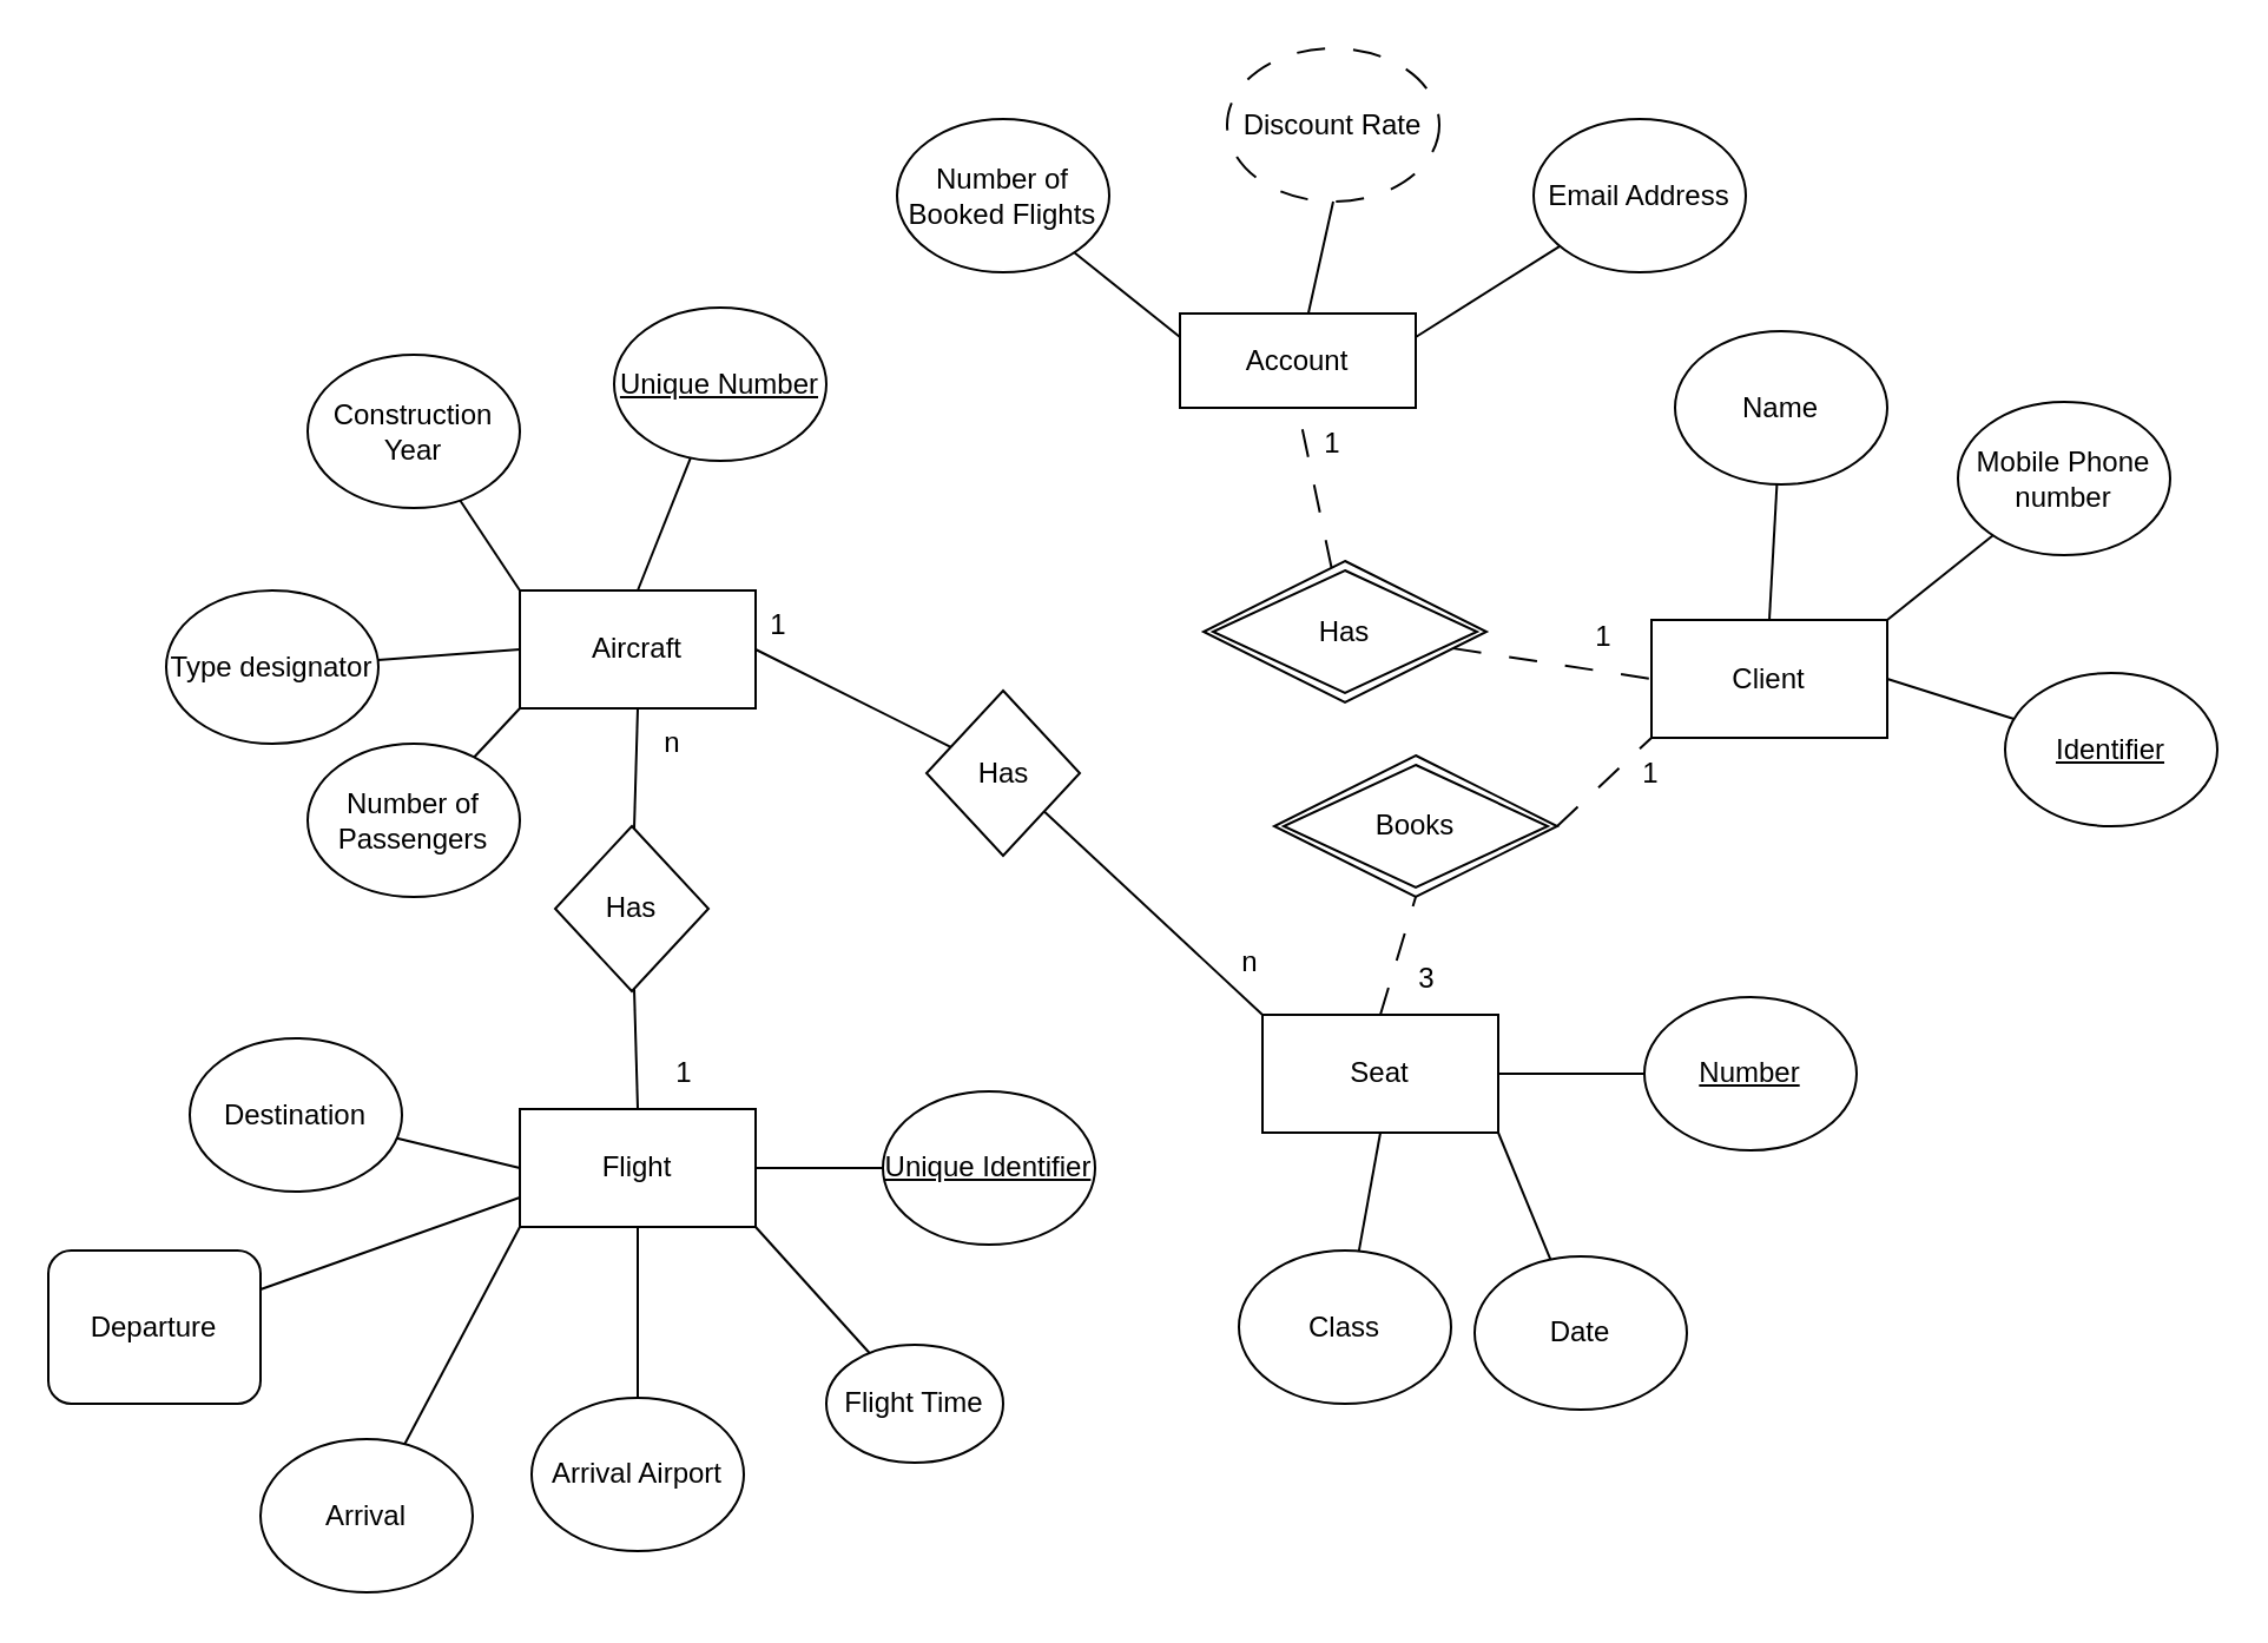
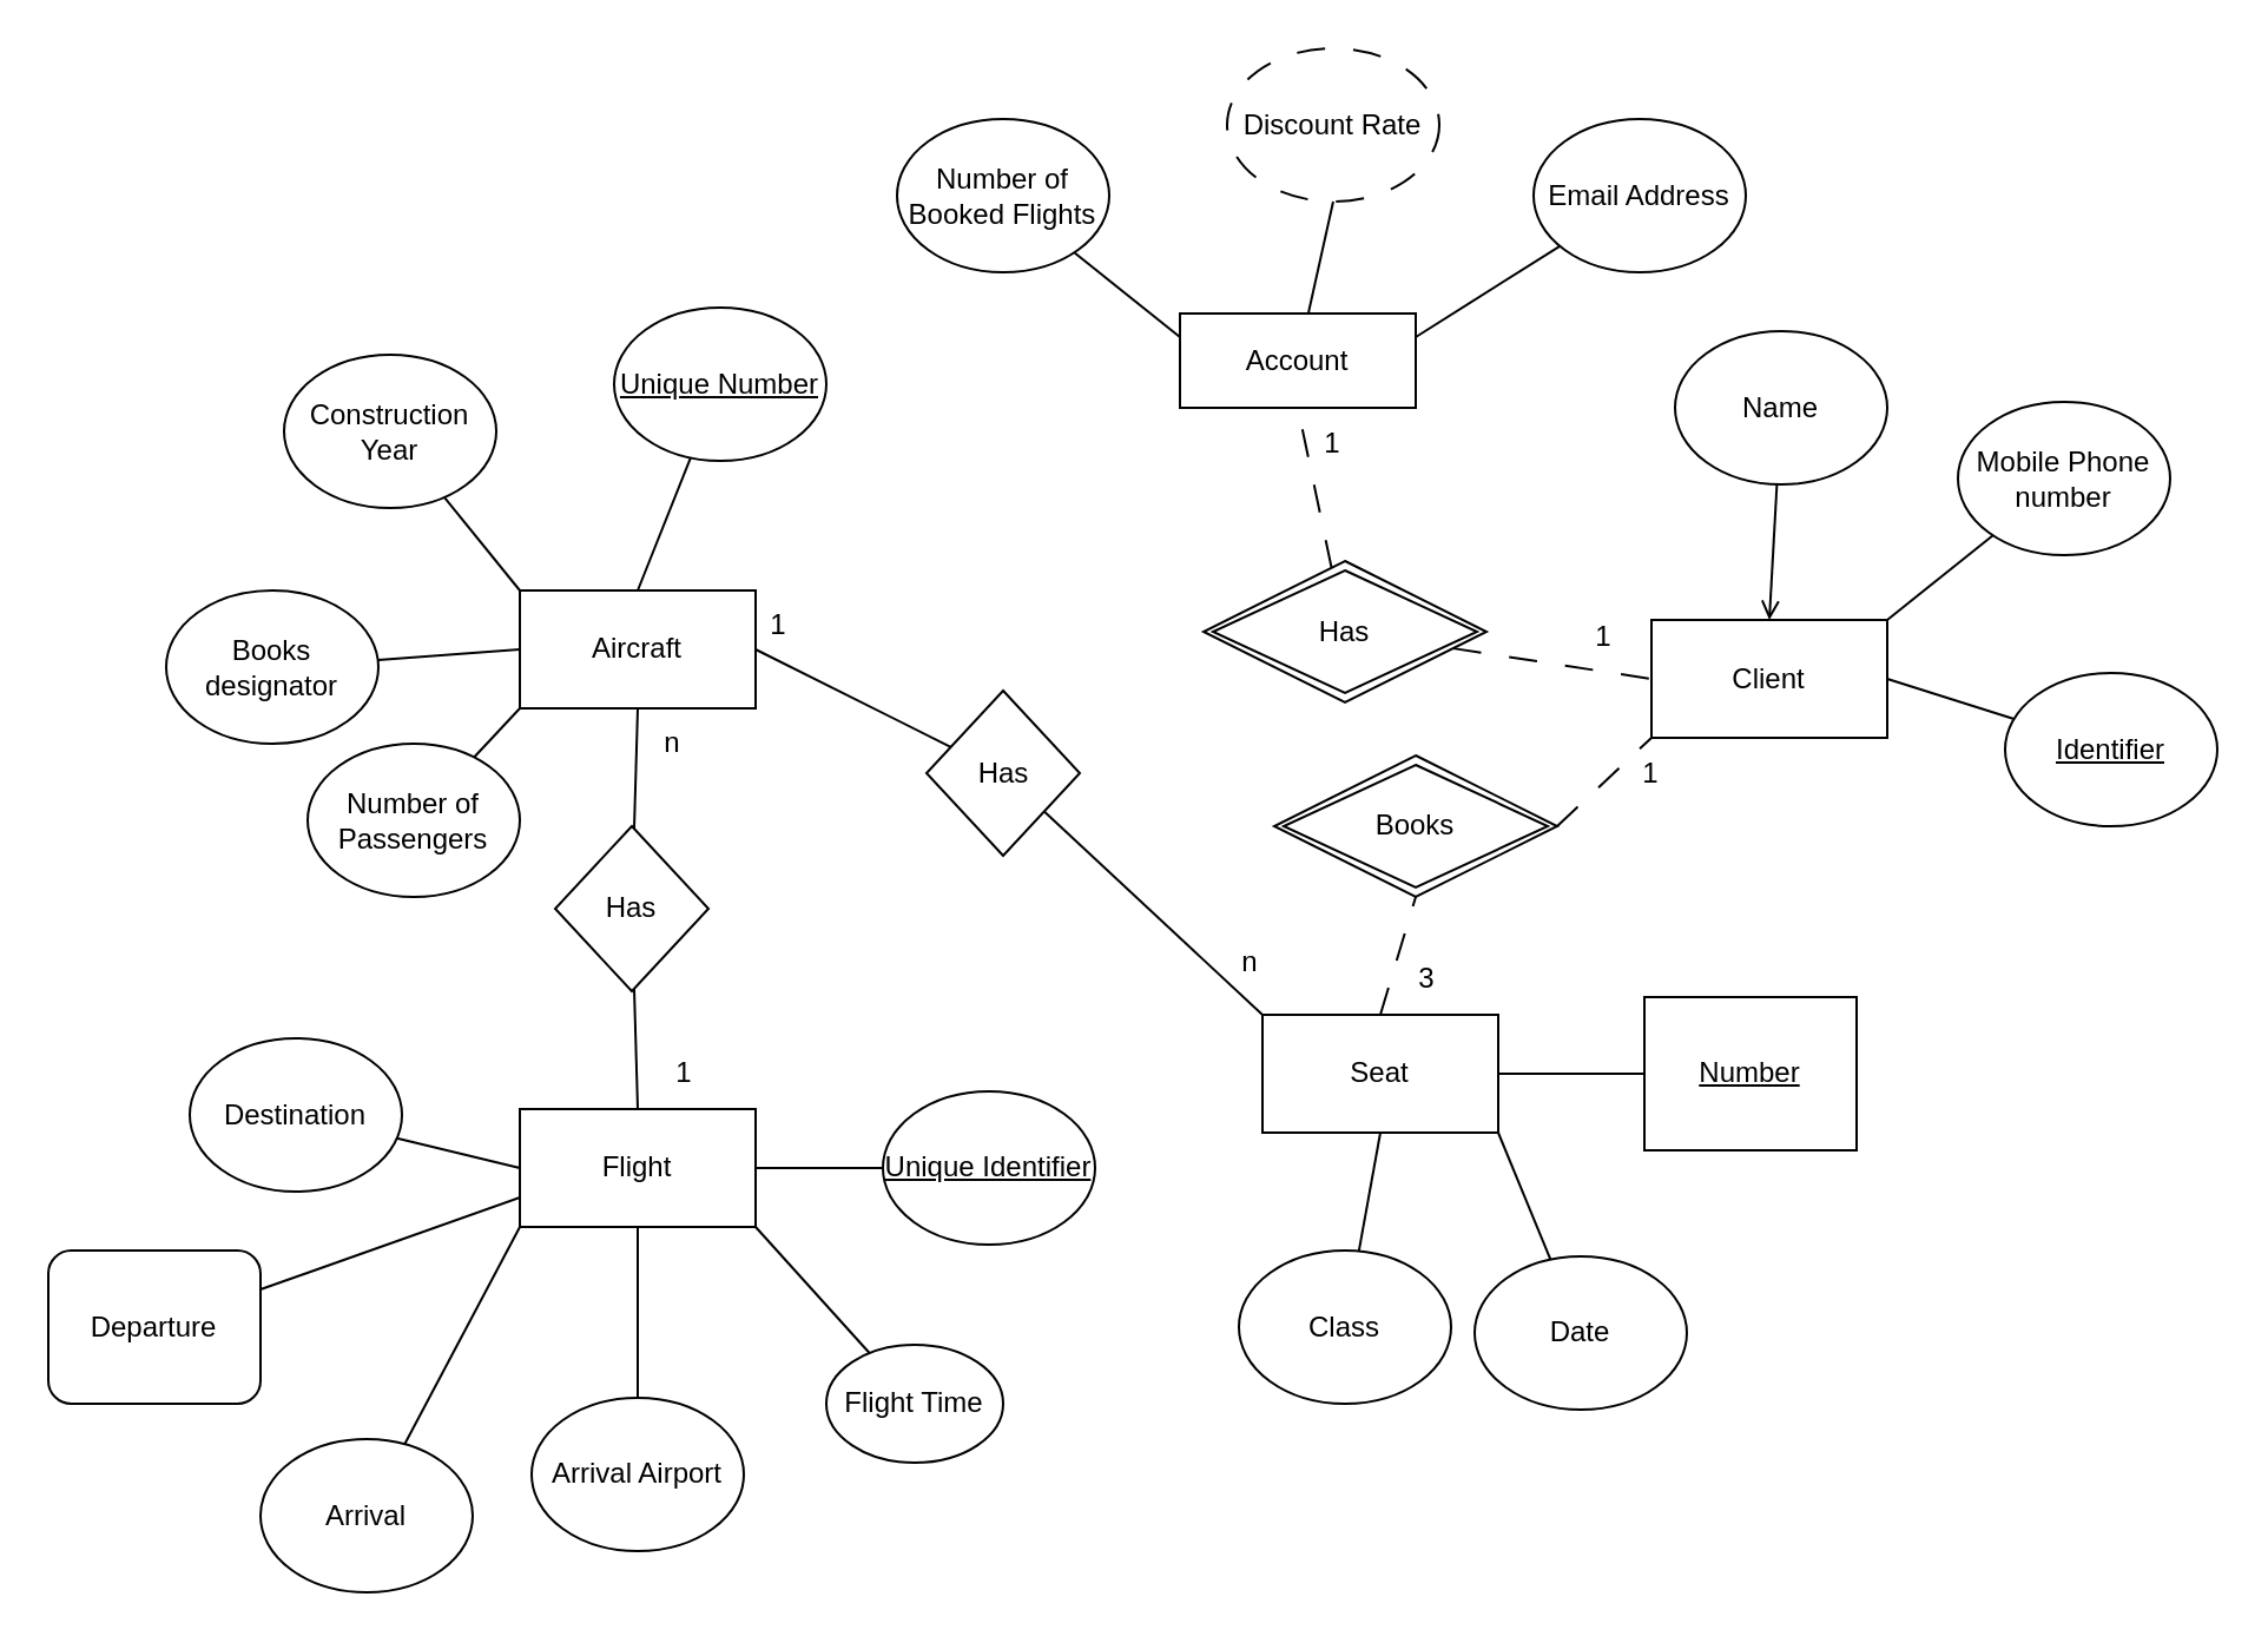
  <mxCell id="0" />
  <mxCell id="1" parent="0" />
  <mxCell id="2" value="Aircraft" style="rounded=0;whiteSpace=wrap;html=1;" vertex="1" parent="1"><mxGeometry x="220" y="250" width="100" height="50" as="geometry" /></mxCell>
  <mxCell id="3" style="rounded=0;orthogonalLoop=1;jettySize=auto;html=1;entryX=0;entryY=0.5;entryDx=0;entryDy=0;endArrow=none;endFill=0;" edge="1" parent="1" source="4" target="2"><mxGeometry relative="1" as="geometry" /></mxCell>
- <mxCell id="4" value="Type designator" style="ellipse;whiteSpace=wrap;html=1;" vertex="1" parent="1"><mxGeometry x="70" y="250" width="90" height="65" as="geometry" /></mxCell>
+ <mxCell id="4" value="Books designator" style="ellipse;whiteSpace=wrap;html=1;" vertex="1" parent="1"><mxGeometry x="70" y="250" width="90" height="65" as="geometry" /></mxCell>
  <mxCell id="5" style="rounded=0;orthogonalLoop=1;jettySize=auto;html=1;entryX=0;entryY=0;entryDx=0;entryDy=0;endArrow=none;endFill=0;" edge="1" parent="1" source="6" target="2"><mxGeometry relative="1" as="geometry" /></mxCell>
- <mxCell id="6" value="Construction Year" style="ellipse;whiteSpace=wrap;html=1;" vertex="1" parent="1"><mxGeometry x="130" y="150" width="90" height="65" as="geometry" /></mxCell>
+ <mxCell id="6" value="Construction Year" style="ellipse;whiteSpace=wrap;html=1;" vertex="1" parent="1"><mxGeometry x="120" y="150" width="90" height="65" as="geometry" /></mxCell>
  <mxCell id="7" style="rounded=0;orthogonalLoop=1;jettySize=auto;html=1;entryX=0;entryY=1;entryDx=0;entryDy=0;endArrow=none;endFill=0;" edge="1" parent="1" source="8" target="2"><mxGeometry relative="1" as="geometry" /></mxCell>
  <mxCell id="8" value="Number of Passengers" style="ellipse;whiteSpace=wrap;html=1;" vertex="1" parent="1"><mxGeometry x="130" y="315" width="90" height="65" as="geometry" /></mxCell>
  <mxCell id="9" style="rounded=0;orthogonalLoop=1;jettySize=auto;html=1;entryX=0.5;entryY=0;entryDx=0;entryDy=0;endArrow=none;endFill=0;" edge="1" parent="1" source="10" target="2"><mxGeometry relative="1" as="geometry" /></mxCell>
  <mxCell id="10" value="&lt;u&gt;Unique Number&lt;/u&gt;" style="ellipse;whiteSpace=wrap;html=1;" vertex="1" parent="1"><mxGeometry x="260" y="130" width="90" height="65" as="geometry" /></mxCell>
  <mxCell id="11" value="Client" style="rounded=0;whiteSpace=wrap;html=1;" vertex="1" parent="1"><mxGeometry x="700" y="262.5" width="100" height="50" as="geometry" /></mxCell>
- <mxCell id="12" style="rounded=0;orthogonalLoop=1;jettySize=auto;html=1;entryX=0.5;entryY=0;entryDx=0;entryDy=0;endArrow=none;endFill=0;" edge="1" parent="1" source="13" target="11"><mxGeometry relative="1" as="geometry" /></mxCell>
+ <mxCell id="12" style="rounded=0;orthogonalLoop=1;jettySize=auto;html=1;entryX=0.5;entryY=0;entryDx=0;entryDy=0;endArrow=open;endFill=0;" edge="1" parent="1" source="13" target="11"><mxGeometry relative="1" as="geometry" /></mxCell>
  <mxCell id="13" value="Name" style="ellipse;whiteSpace=wrap;html=1;" vertex="1" parent="1"><mxGeometry x="710" y="140" width="90" height="65" as="geometry" /></mxCell>
  <mxCell id="14" style="rounded=0;orthogonalLoop=1;jettySize=auto;html=1;entryX=1;entryY=0;entryDx=0;entryDy=0;endArrow=none;endFill=0;" edge="1" parent="1" source="15" target="11"><mxGeometry relative="1" as="geometry" /></mxCell>
  <mxCell id="15" value="Mobile Phone number" style="ellipse;whiteSpace=wrap;html=1;" vertex="1" parent="1"><mxGeometry x="830" y="170" width="90" height="65" as="geometry" /></mxCell>
  <mxCell id="16" style="rounded=0;orthogonalLoop=1;jettySize=auto;html=1;entryX=1;entryY=0.5;entryDx=0;entryDy=0;endArrow=none;endFill=0;" edge="1" parent="1" source="17" target="11"><mxGeometry relative="1" as="geometry" /></mxCell>
  <mxCell id="17" value="&lt;u&gt;Identifier&lt;/u&gt;" style="ellipse;whiteSpace=wrap;html=1;" vertex="1" parent="1"><mxGeometry x="850" y="285" width="90" height="65" as="geometry" /></mxCell>
  <mxCell id="18" value="Flight" style="rounded=0;whiteSpace=wrap;html=1;" vertex="1" parent="1"><mxGeometry x="220" y="470" width="100" height="50" as="geometry" /></mxCell>
  <mxCell id="19" style="rounded=0;orthogonalLoop=1;jettySize=auto;html=1;entryX=0;entryY=0.5;entryDx=0;entryDy=0;endArrow=none;endFill=0;" edge="1" parent="1" source="20" target="18"><mxGeometry relative="1" as="geometry" /></mxCell>
  <mxCell id="20" value="Destination" style="ellipse;whiteSpace=wrap;html=1;" vertex="1" parent="1"><mxGeometry x="80" y="440" width="90" height="65" as="geometry" /></mxCell>
  <mxCell id="21" style="rounded=0;orthogonalLoop=1;jettySize=auto;html=1;entryX=0;entryY=1;entryDx=0;entryDy=0;endArrow=none;endFill=0;" edge="1" parent="1" source="22" target="18"><mxGeometry relative="1" as="geometry" /></mxCell>
  <mxCell id="22" value="Arrival" style="ellipse;whiteSpace=wrap;html=1;" vertex="1" parent="1"><mxGeometry x="110" y="610" width="90" height="65" as="geometry" /></mxCell>
  <mxCell id="23" style="rounded=0;orthogonalLoop=1;jettySize=auto;html=1;entryX=0;entryY=0.75;entryDx=0;entryDy=0;endArrow=none;endFill=0;" edge="1" parent="1" source="24" target="18"><mxGeometry relative="1" as="geometry" /></mxCell>
  <mxCell id="24" value="Departure" style="whiteSpace=wrap;html=1;rounded=1;" vertex="1" parent="1"><mxGeometry x="20" y="530" width="90" height="65" as="geometry" /></mxCell>
  <mxCell id="25" style="rounded=0;orthogonalLoop=1;jettySize=auto;html=1;entryX=1;entryY=1;entryDx=0;entryDy=0;endArrow=none;endFill=0;" edge="1" parent="1" source="26" target="18"><mxGeometry relative="1" as="geometry" /></mxCell>
  <mxCell id="26" value="Flight Time" style="ellipse;whiteSpace=wrap;html=1;" vertex="1" parent="1"><mxGeometry x="350" y="570" width="75" height="50" as="geometry" /></mxCell>
  <mxCell id="27" style="edgeStyle=orthogonalEdgeStyle;rounded=0;orthogonalLoop=1;jettySize=auto;html=1;entryX=1;entryY=0.5;entryDx=0;entryDy=0;endArrow=none;endFill=0;" edge="1" parent="1" source="28" target="18"><mxGeometry relative="1" as="geometry" /></mxCell>
  <mxCell id="28" value="&lt;u&gt;Unique Identifier&lt;/u&gt;" style="ellipse;whiteSpace=wrap;html=1;" vertex="1" parent="1"><mxGeometry x="374" y="462.5" width="90" height="65" as="geometry" /></mxCell>
  <mxCell id="29" style="edgeStyle=orthogonalEdgeStyle;rounded=0;orthogonalLoop=1;jettySize=auto;html=1;entryX=0.5;entryY=1;entryDx=0;entryDy=0;endArrow=none;endFill=0;" edge="1" parent="1" source="30" target="18"><mxGeometry relative="1" as="geometry" /></mxCell>
  <mxCell id="30" value="Arrival Airport" style="ellipse;whiteSpace=wrap;html=1;" vertex="1" parent="1"><mxGeometry x="225" y="592.5" width="90" height="65" as="geometry" /></mxCell>
  <mxCell id="31" style="rounded=0;orthogonalLoop=1;jettySize=auto;html=1;entryX=0.5;entryY=1;entryDx=0;entryDy=0;endArrow=none;endFill=0;" edge="1" parent="1" source="33" target="2"><mxGeometry relative="1" as="geometry" /></mxCell>
  <mxCell id="32" style="rounded=0;orthogonalLoop=1;jettySize=auto;html=1;entryX=0.5;entryY=0;entryDx=0;entryDy=0;endArrow=none;endFill=0;" edge="1" parent="1" source="33" target="18"><mxGeometry relative="1" as="geometry" /></mxCell>
  <mxCell id="33" value="Has" style="rhombus;whiteSpace=wrap;html=1;" vertex="1" parent="1"><mxGeometry x="235" y="350" width="65" height="70" as="geometry" /></mxCell>
  <mxCell id="34" value="1" style="text;html=1;align=center;verticalAlign=middle;whiteSpace=wrap;rounded=0;" vertex="1" parent="1"><mxGeometry x="260" y="440" width="60" height="30" as="geometry" /></mxCell>
  <mxCell id="35" value="n" style="text;html=1;align=center;verticalAlign=middle;whiteSpace=wrap;rounded=0;" vertex="1" parent="1"><mxGeometry x="255" y="300" width="60" height="30" as="geometry" /></mxCell>
  <mxCell id="36" value="Discount Rate" style="ellipse;whiteSpace=wrap;html=1;dashed=1;dashPattern=12 12;" vertex="1" parent="1"><mxGeometry x="520" y="20" width="90" height="65" as="geometry" /></mxCell>
  <mxCell id="37" style="rounded=0;orthogonalLoop=1;jettySize=auto;html=1;entryX=0;entryY=0.5;entryDx=0;entryDy=0;endArrow=none;endFill=0;dashed=1;dashPattern=12 12;" edge="1" parent="1" source="39" target="11"><mxGeometry relative="1" as="geometry" /></mxCell>
  <mxCell id="38" style="rounded=0;orthogonalLoop=1;jettySize=auto;html=1;entryX=0.5;entryY=1;entryDx=0;entryDy=0;endArrow=none;endFill=0;dashed=1;dashPattern=12 12;" edge="1" parent="1" source="39" target="41"><mxGeometry relative="1" as="geometry" /></mxCell>
  <mxCell id="39" value="Has" style="shape=rhombus;double=1;perimeter=rhombusPerimeter;whiteSpace=wrap;html=1;align=center;" vertex="1" parent="1"><mxGeometry x="510" y="237.5" width="120" height="60" as="geometry" /></mxCell>
  <mxCell id="40" style="rounded=0;orthogonalLoop=1;jettySize=auto;html=1;entryX=0.5;entryY=1;entryDx=0;entryDy=0;endArrow=none;endFill=0;" edge="1" parent="1" source="41" target="36"><mxGeometry relative="1" as="geometry" /></mxCell>
  <mxCell id="41" value="Account" style="whiteSpace=wrap;html=1;align=center;" vertex="1" parent="1"><mxGeometry x="500" y="132.5" width="100" height="40" as="geometry" /></mxCell>
  <mxCell id="42" style="rounded=0;orthogonalLoop=1;jettySize=auto;html=1;entryX=1;entryY=0.25;entryDx=0;entryDy=0;endArrow=none;endFill=0;" edge="1" parent="1" source="43" target="41"><mxGeometry relative="1" as="geometry" /></mxCell>
  <mxCell id="43" value="Email Address" style="ellipse;whiteSpace=wrap;html=1;" vertex="1" parent="1"><mxGeometry x="650" y="50" width="90" height="65" as="geometry" /></mxCell>
  <mxCell id="44" value="1" style="text;html=1;align=center;verticalAlign=middle;whiteSpace=wrap;rounded=0;" vertex="1" parent="1"><mxGeometry x="650" y="255" width="60" height="30" as="geometry" /></mxCell>
  <mxCell id="45" value="1" style="text;html=1;align=center;verticalAlign=middle;whiteSpace=wrap;rounded=0;" vertex="1" parent="1"><mxGeometry x="535" y="172.5" width="60" height="30" as="geometry" /></mxCell>
  <mxCell id="46" style="rounded=0;orthogonalLoop=1;jettySize=auto;html=1;entryX=0;entryY=0.25;entryDx=0;entryDy=0;endArrow=none;endFill=0;" edge="1" parent="1" source="47" target="41"><mxGeometry relative="1" as="geometry" /></mxCell>
  <mxCell id="47" value="Number of Booked Flights" style="ellipse;whiteSpace=wrap;html=1;" vertex="1" parent="1"><mxGeometry x="380" y="50" width="90" height="65" as="geometry" /></mxCell>
  <mxCell id="48" style="edgeStyle=orthogonalEdgeStyle;rounded=0;orthogonalLoop=1;jettySize=auto;html=1;entryX=0;entryY=0.5;entryDx=0;entryDy=0;endArrow=none;endFill=0;" edge="1" parent="1" source="49" target="59"><mxGeometry relative="1" as="geometry" /></mxCell>
  <mxCell id="49" value="Seat" style="rounded=0;whiteSpace=wrap;html=1;" vertex="1" parent="1"><mxGeometry x="535" y="430" width="100" height="50" as="geometry" /></mxCell>
  <mxCell id="50" style="rounded=0;orthogonalLoop=1;jettySize=auto;html=1;entryX=0.5;entryY=1;entryDx=0;entryDy=0;endArrow=none;endFill=0;" edge="1" parent="1" source="51" target="49"><mxGeometry relative="1" as="geometry" /></mxCell>
  <mxCell id="51" value="Class" style="ellipse;whiteSpace=wrap;html=1;" vertex="1" parent="1"><mxGeometry x="525" y="530" width="90" height="65" as="geometry" /></mxCell>
  <mxCell id="52" value="Books" style="shape=rhombus;double=1;perimeter=rhombusPerimeter;whiteSpace=wrap;html=1;align=center;" vertex="1" parent="1"><mxGeometry x="540" y="320" width="120" height="60" as="geometry" /></mxCell>
  <mxCell id="53" value="" style="endArrow=none;dashed=1;html=1;rounded=0;exitX=0.5;exitY=0;exitDx=0;exitDy=0;entryX=0.5;entryY=1;entryDx=0;entryDy=0;dashPattern=12 12;" edge="1" parent="1" source="49" target="52"><mxGeometry width="50" height="50" relative="1" as="geometry"><mxPoint x="550" y="400" as="sourcePoint" /><mxPoint x="600" y="350" as="targetPoint" /></mxGeometry></mxCell>
  <mxCell id="54" value="" style="endArrow=none;dashed=1;html=1;rounded=0;exitX=1;exitY=0.5;exitDx=0;exitDy=0;entryX=0;entryY=1;entryDx=0;entryDy=0;dashPattern=12 12;" edge="1" parent="1" source="52" target="11"><mxGeometry width="50" height="50" relative="1" as="geometry"><mxPoint x="595" y="440" as="sourcePoint" /><mxPoint x="630" y="383" as="targetPoint" /></mxGeometry></mxCell>
  <mxCell id="55" value="1" style="text;html=1;align=center;verticalAlign=middle;whiteSpace=wrap;rounded=0;" vertex="1" parent="1"><mxGeometry x="670" y="312.5" width="60" height="30" as="geometry" /></mxCell>
  <mxCell id="56" value="3" style="text;html=1;align=center;verticalAlign=middle;whiteSpace=wrap;rounded=0;" vertex="1" parent="1"><mxGeometry x="575" y="400" width="60" height="30" as="geometry" /></mxCell>
  <mxCell id="57" style="rounded=0;orthogonalLoop=1;jettySize=auto;html=1;entryX=1;entryY=1;entryDx=0;entryDy=0;endArrow=none;endFill=0;" edge="1" parent="1" source="58" target="49"><mxGeometry relative="1" as="geometry" /></mxCell>
  <mxCell id="58" value="Date" style="ellipse;whiteSpace=wrap;html=1;" vertex="1" parent="1"><mxGeometry x="625" y="532.5" width="90" height="65" as="geometry" /></mxCell>
- <mxCell id="59" value="&lt;u&gt;Number&lt;/u&gt;" style="ellipse;whiteSpace=wrap;html=1;" vertex="1" parent="1"><mxGeometry x="697" y="422.5" width="90" height="65" as="geometry" /></mxCell>
+ <mxCell id="59" value="&lt;u&gt;Number&lt;/u&gt;" style="whiteSpace=wrap;html=1;rounded=0;" vertex="1" parent="1"><mxGeometry x="697" y="422.5" width="90" height="65" as="geometry" /></mxCell>
  <mxCell id="60" style="rounded=0;orthogonalLoop=1;jettySize=auto;html=1;entryX=1;entryY=0.5;entryDx=0;entryDy=0;endArrow=none;endFill=0;" edge="1" parent="1" source="62" target="2"><mxGeometry relative="1" as="geometry" /></mxCell>
  <mxCell id="61" style="rounded=0;orthogonalLoop=1;jettySize=auto;html=1;entryX=0;entryY=0;entryDx=0;entryDy=0;endArrow=none;endFill=0;" edge="1" parent="1" source="62" target="49"><mxGeometry relative="1" as="geometry" /></mxCell>
  <mxCell id="62" value="Has" style="rhombus;whiteSpace=wrap;html=1;" vertex="1" parent="1"><mxGeometry x="392.5" y="292.5" width="65" height="70" as="geometry" /></mxCell>
  <mxCell id="63" value="1" style="text;html=1;align=center;verticalAlign=middle;whiteSpace=wrap;rounded=0;" vertex="1" parent="1"><mxGeometry x="300" y="250" width="60" height="30" as="geometry" /></mxCell>
  <mxCell id="64" value="n" style="text;html=1;align=center;verticalAlign=middle;whiteSpace=wrap;rounded=0;" vertex="1" parent="1"><mxGeometry x="500" y="392.5" width="60" height="30" as="geometry" /></mxCell>
